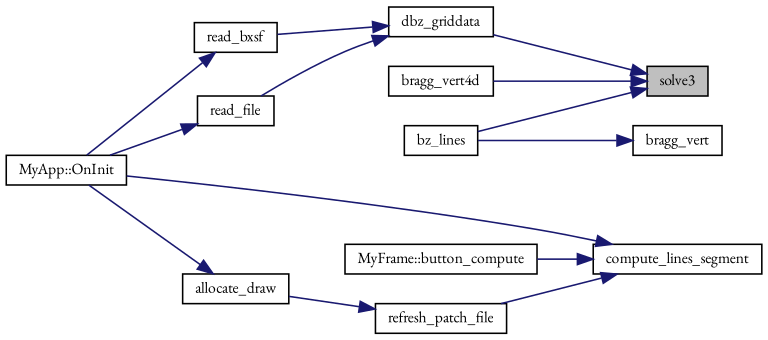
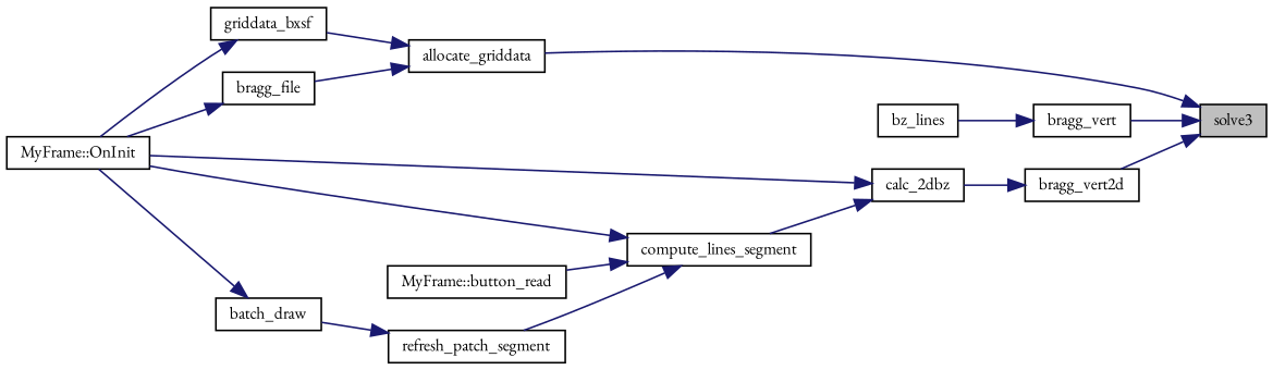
  digraph {
    fontname="EB Garamond"
    rankdir=RL
    node [color=black fillcolor=white fontname="EB Garamond" fontsize=10 shape=record style=filled]
    edge [color=midnightblue dir=back fontname="EB Garamond" fontsize=10 labelfontname=Helvetica labelfontsize=10 style=solid]
    n1 [fillcolor=grey75 fontcolor=black height=0.2 label=solve3 width=0.4]
-   n2 [height=0.2 label=dbz_griddata width=0.4]
+   n2 [height=0.2 label=allocate_griddata width=0.4]
    n3 [height=0.2 label=bragg_vert width=0.4]
-   n4 [height=0.2 label=bragg_vert4d width=0.4]
-   n5 [height=0.2 label=read_bxsf width=0.4]
-   n6 [height=0.2 label=read_file width=0.4]
+   n4 [height=0.2 label=bragg_vert2d width=0.4]
+   n5 [height=0.2 label=griddata_bxsf width=0.4]
+   n6 [height=0.2 label=bragg_file width=0.4]
    n7 [height=0.2 label=bz_lines width=0.4]
-   n9 [height=0.2 label="MyApp::OnInit" width=0.4]
+   n8 [height=0.2 label=calc_2dbz width=0.4]
+   n9 [height=0.2 label="MyFrame::OnInit" width=0.4]
    n10 [height=0.2 label=compute_lines_segment width=0.4]
-   n11 [height=0.2 label="MyFrame::button_compute" width=0.4]
-   n12 [height=0.2 label=refresh_patch_file width=0.4]
-   n13 [height=0.2 label=allocate_draw width=0.4]
+   n11 [height=0.2 label="MyFrame::button_read" width=0.4]
+   n12 [height=0.2 label=refresh_patch_segment width=0.4]
+   n13 [height=0.2 label=batch_draw width=0.4]
    n1 -> n2
-   n1 -> n7
+   n1 -> n3
    n1 -> n4
    n2 -> n5
    n2 -> n6
    n3 -> n7
+   n4 -> n8
    n5 -> n9
    n6 -> n9
+   n8 -> n9
+   n8 -> n10
    n10 -> n9
    n10 -> n11
    n10 -> n12
    n12 -> n13
    n13 -> n9
  }
